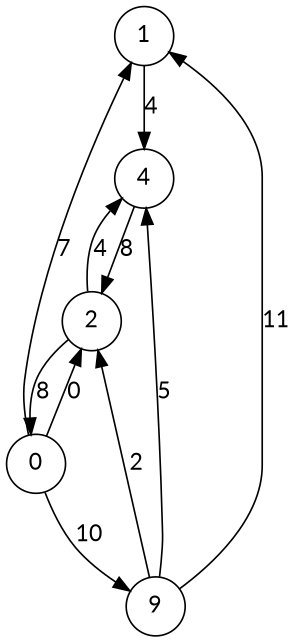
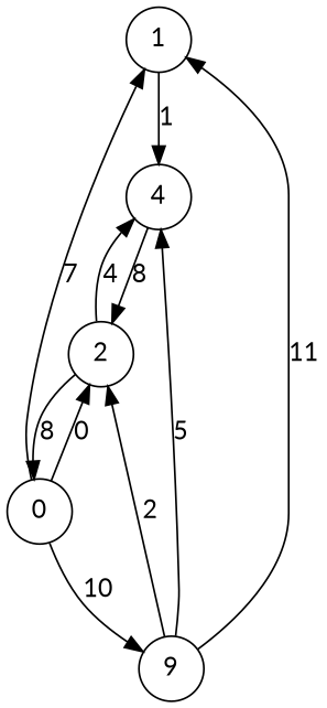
  digraph {
    fontname=Lato
    rankdir=TB
    node [fontname=Lato shape=circle]
    edge [fontname=Lato]
    1
    4
    2
    0
    n5 [label=9]
-   1 -> 4 [label=4]
+   1 -> 4 [label=1]
    4 -> 2 [label=8]
    2 -> 4 [label=4]
    2 -> 0 [label=8]
    0 -> 1 [label=7]
    0 -> 2 [label=0]
    0 -> n5 [label=10]
    n5 -> 1 [label=11]
    n5 -> 4 [label=5]
    n5 -> 2 [label=2]
  }
